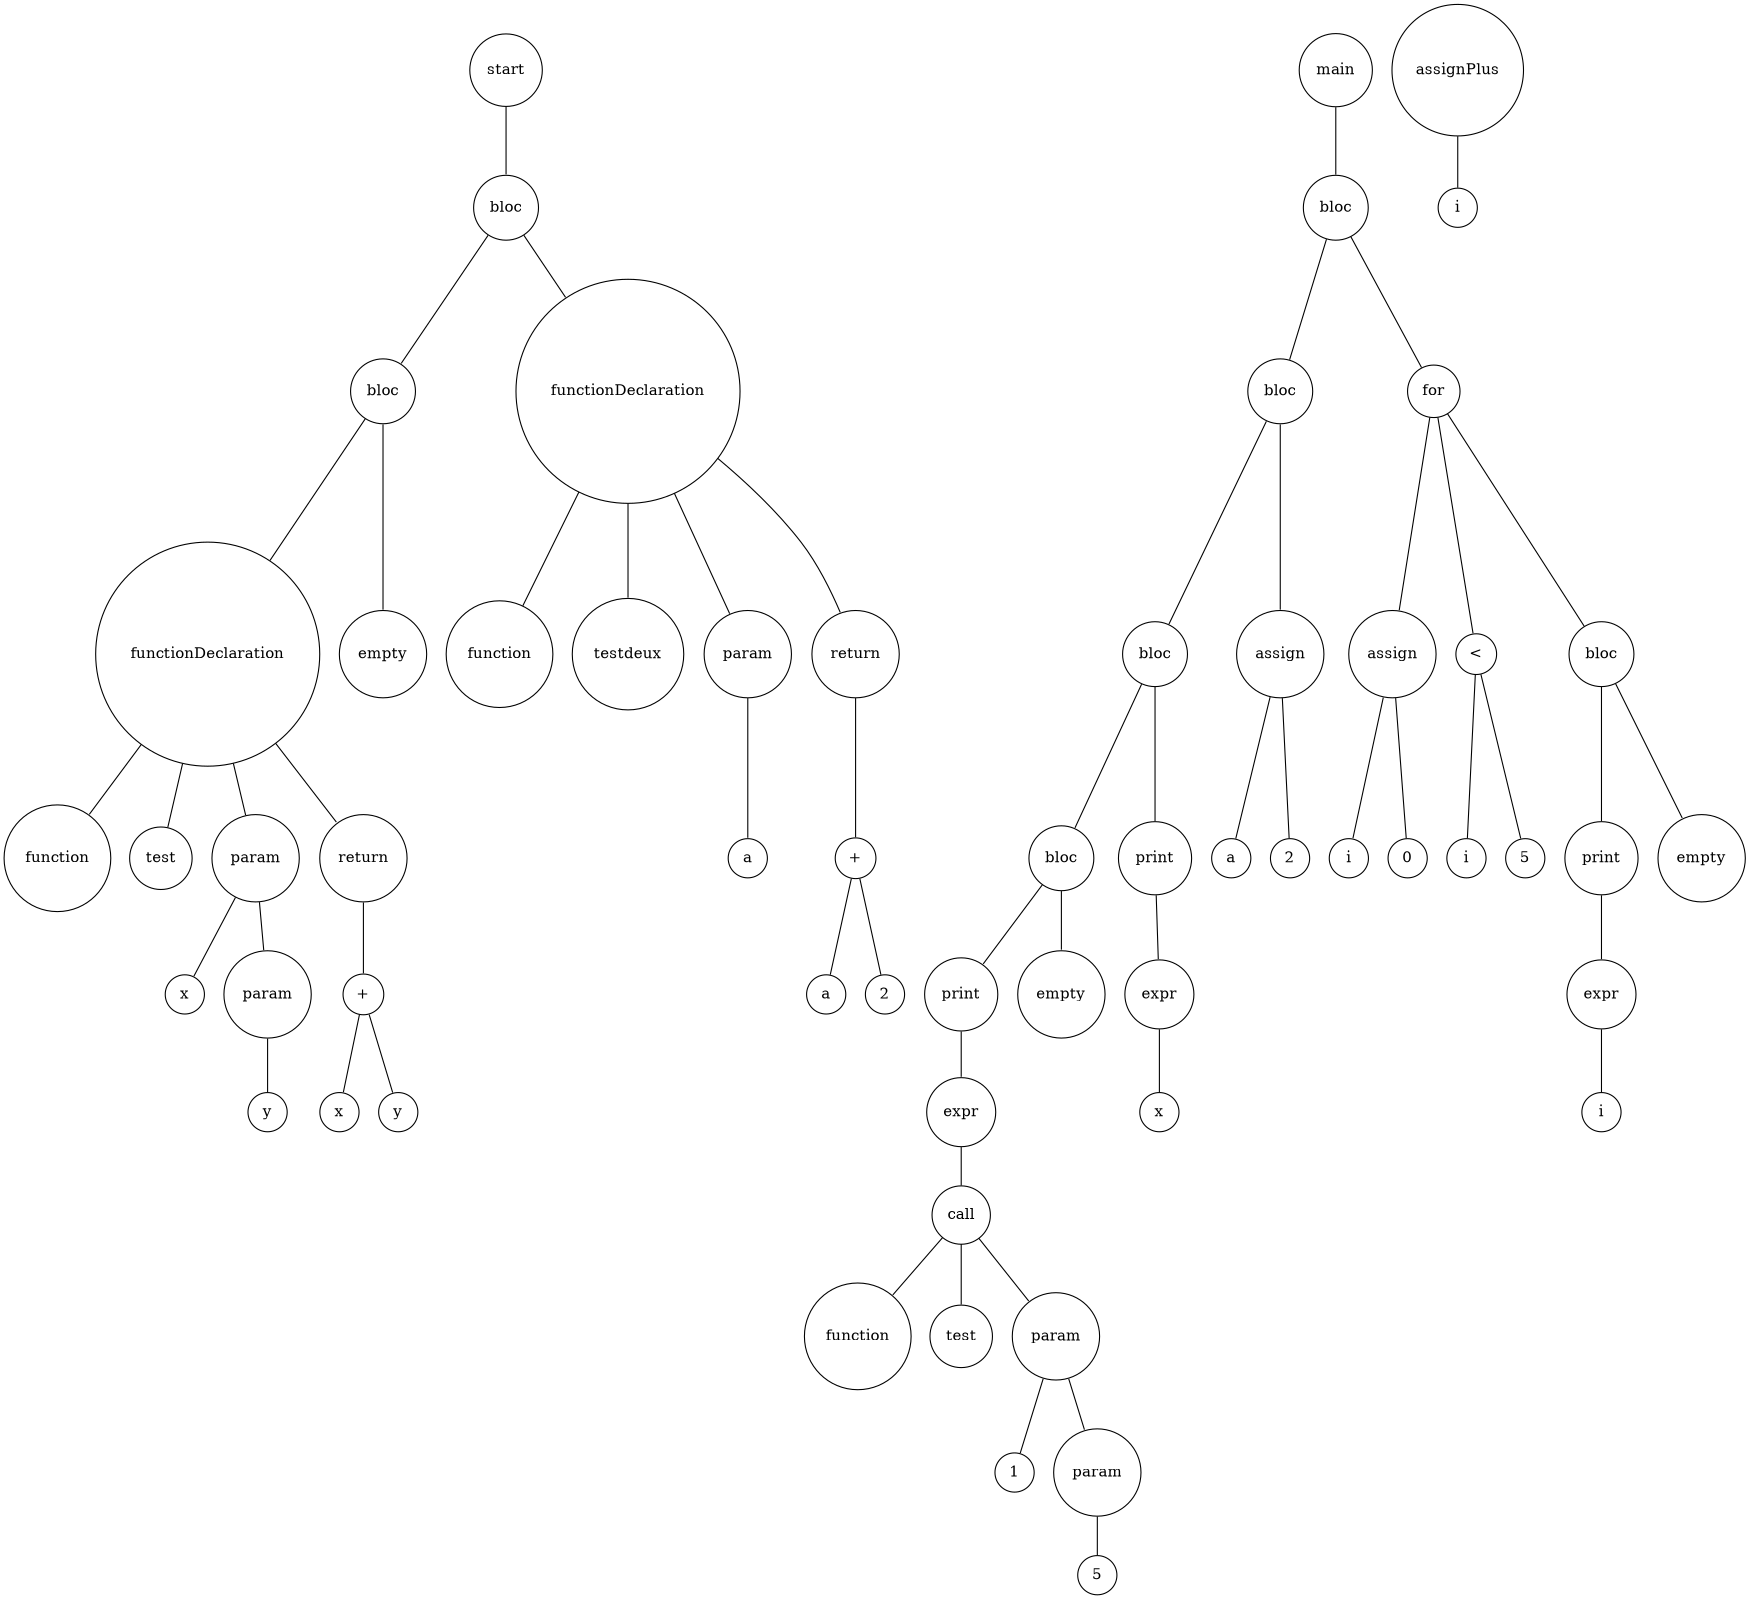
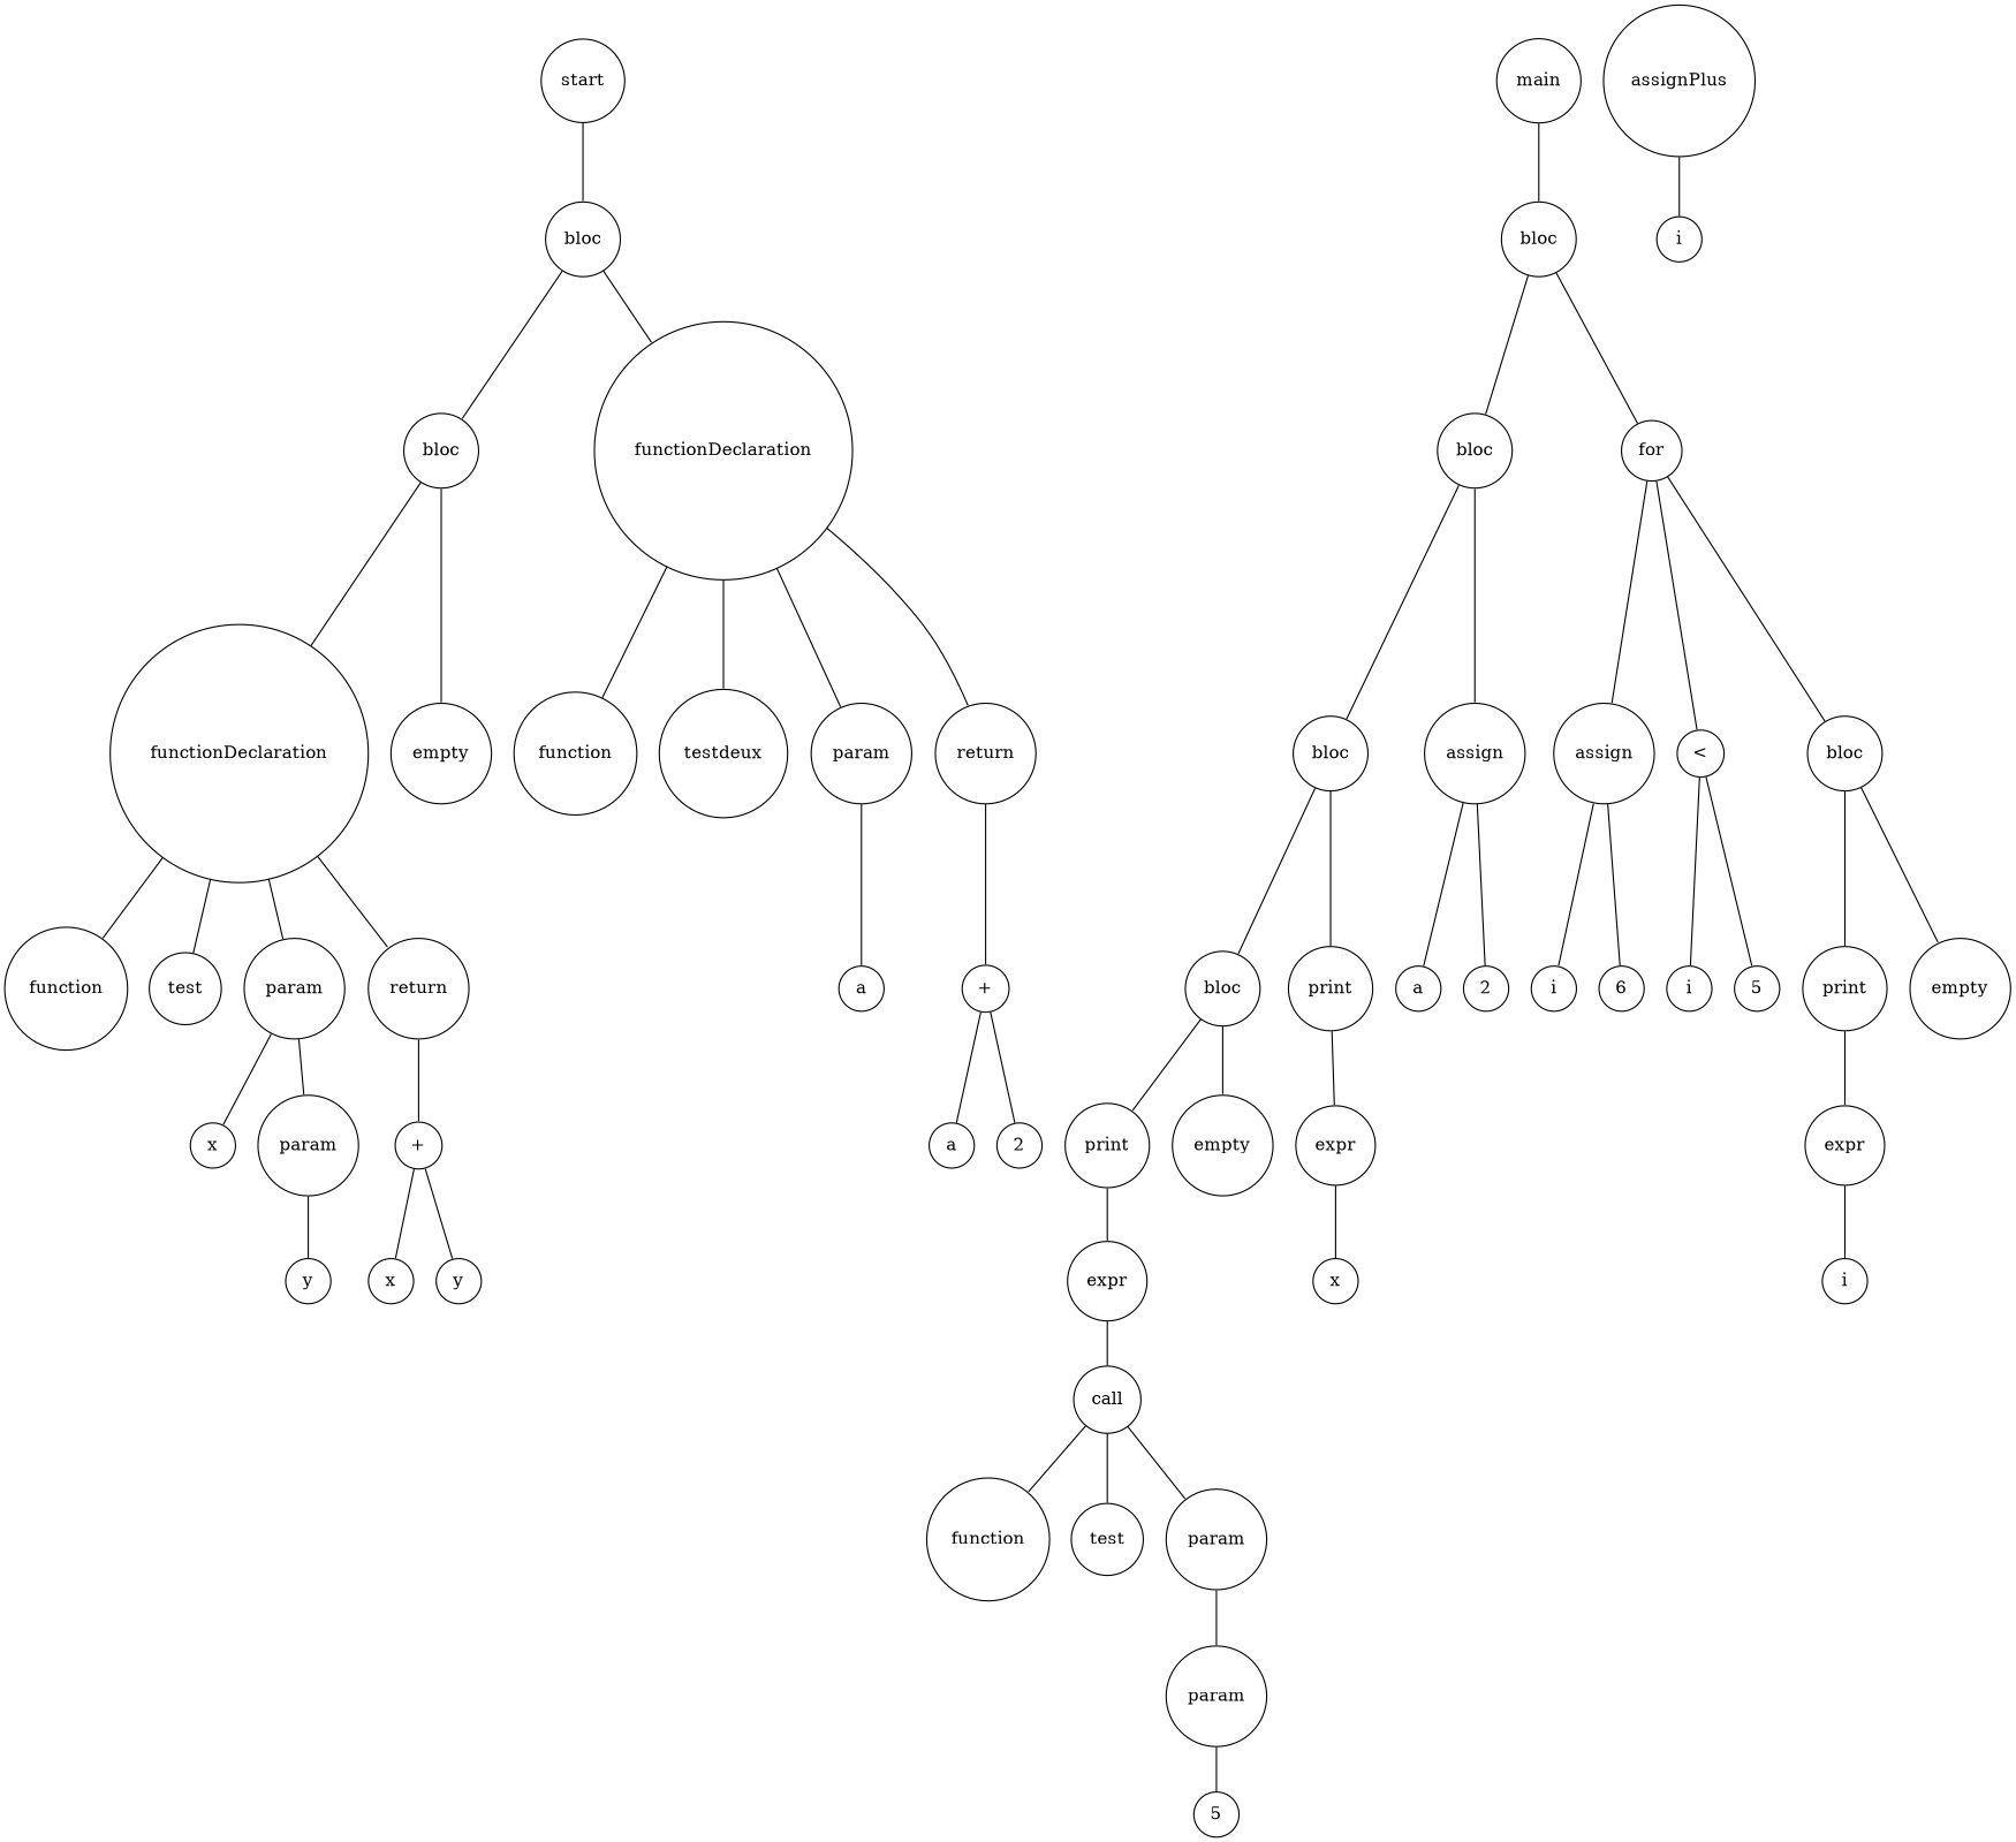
  digraph {
    node [shape=circle]
    edge [arrowsize=0]
    n1 [label=start]
    n2 [label=bloc]
    n3 [label=bloc]
    n4 [label=functionDeclaration]
    n5 [label=main]
    n6 [label=bloc]
    n7 [label=functionDeclaration]
    n8 [label=empty]
    n9 [label=function]
    n10 [label=testdeux]
    n11 [label=param]
    n12 [label=return]
    n13 [label=function]
    n14 [label=test]
    n15 [label=param]
    n16 [label=return]
    n17 [label=x]
    n18 [label=param]
    n19 [label="+"]
    n20 [label=y]
    n21 [label=x]
    n22 [label=y]
    n23 [label=a]
    n24 [label="+"]
    n25 [label=a]
    n26 [label=2]
    n27 [label=bloc]
    n28 [label=for]
    n29 [label=bloc]
    n30 [label=assign]
    n31 [label=assign]
    n32 [label="<"]
    n33 [label=bloc]
    n34 [label=bloc]
    n35 [label=print]
    n36 [label=a]
    n37 [label=2]
    n38 [label=print]
    n39 [label=empty]
    n40 [label=expr]
    n41 [label=expr]
    n42 [label=call]
    n43 [label=function]
    n44 [label=test]
    n45 [label=param]
-   n46 [label=1]
    n47 [label=param]
    n48 [label=5]
    n49 [label=x]
    n50 [label=i]
-   n51 [label=0]
+   n51 [label=6]
    n52 [label=i]
    n53 [label=5]
    n54 [label=assignPlus]
    n55 [label=i]
    n56 [label=print]
    n57 [label=empty]
    n58 [label=expr]
    n59 [label=i]
    n1 -> n2
    n2 -> n3
    n2 -> n4
    n3 -> n7
    n3 -> n8
    n4 -> n9
    n4 -> n10
    n4 -> n11
    n4 -> n12
    n5 -> n6
    n6 -> n27
    n6 -> n28
    n7 -> n13
    n7 -> n14
    n7 -> n15
    n7 -> n16
    n11 -> n23
    n12 -> n24
    n15 -> n17
    n15 -> n18
    n16 -> n19
    n18 -> n20
    n19 -> n21
    n19 -> n22
    n24 -> n25
    n24 -> n26
    n27 -> n29
    n27 -> n30
    n28 -> n31
    n28 -> n32
    n28 -> n33
    n29 -> n34
    n29 -> n35
    n30 -> n36
    n30 -> n37
    n31 -> n50
    n31 -> n51
    n32 -> n52
    n32 -> n53
    n33 -> n56
    n33 -> n57
    n34 -> n38
    n34 -> n39
    n35 -> n40
    n38 -> n41
    n40 -> n49
    n41 -> n42
    n42 -> n43
    n42 -> n44
    n42 -> n45
-   n45 -> n46
    n45 -> n47
    n47 -> n48
    n54 -> n55
    n56 -> n58
    n58 -> n59
  }
